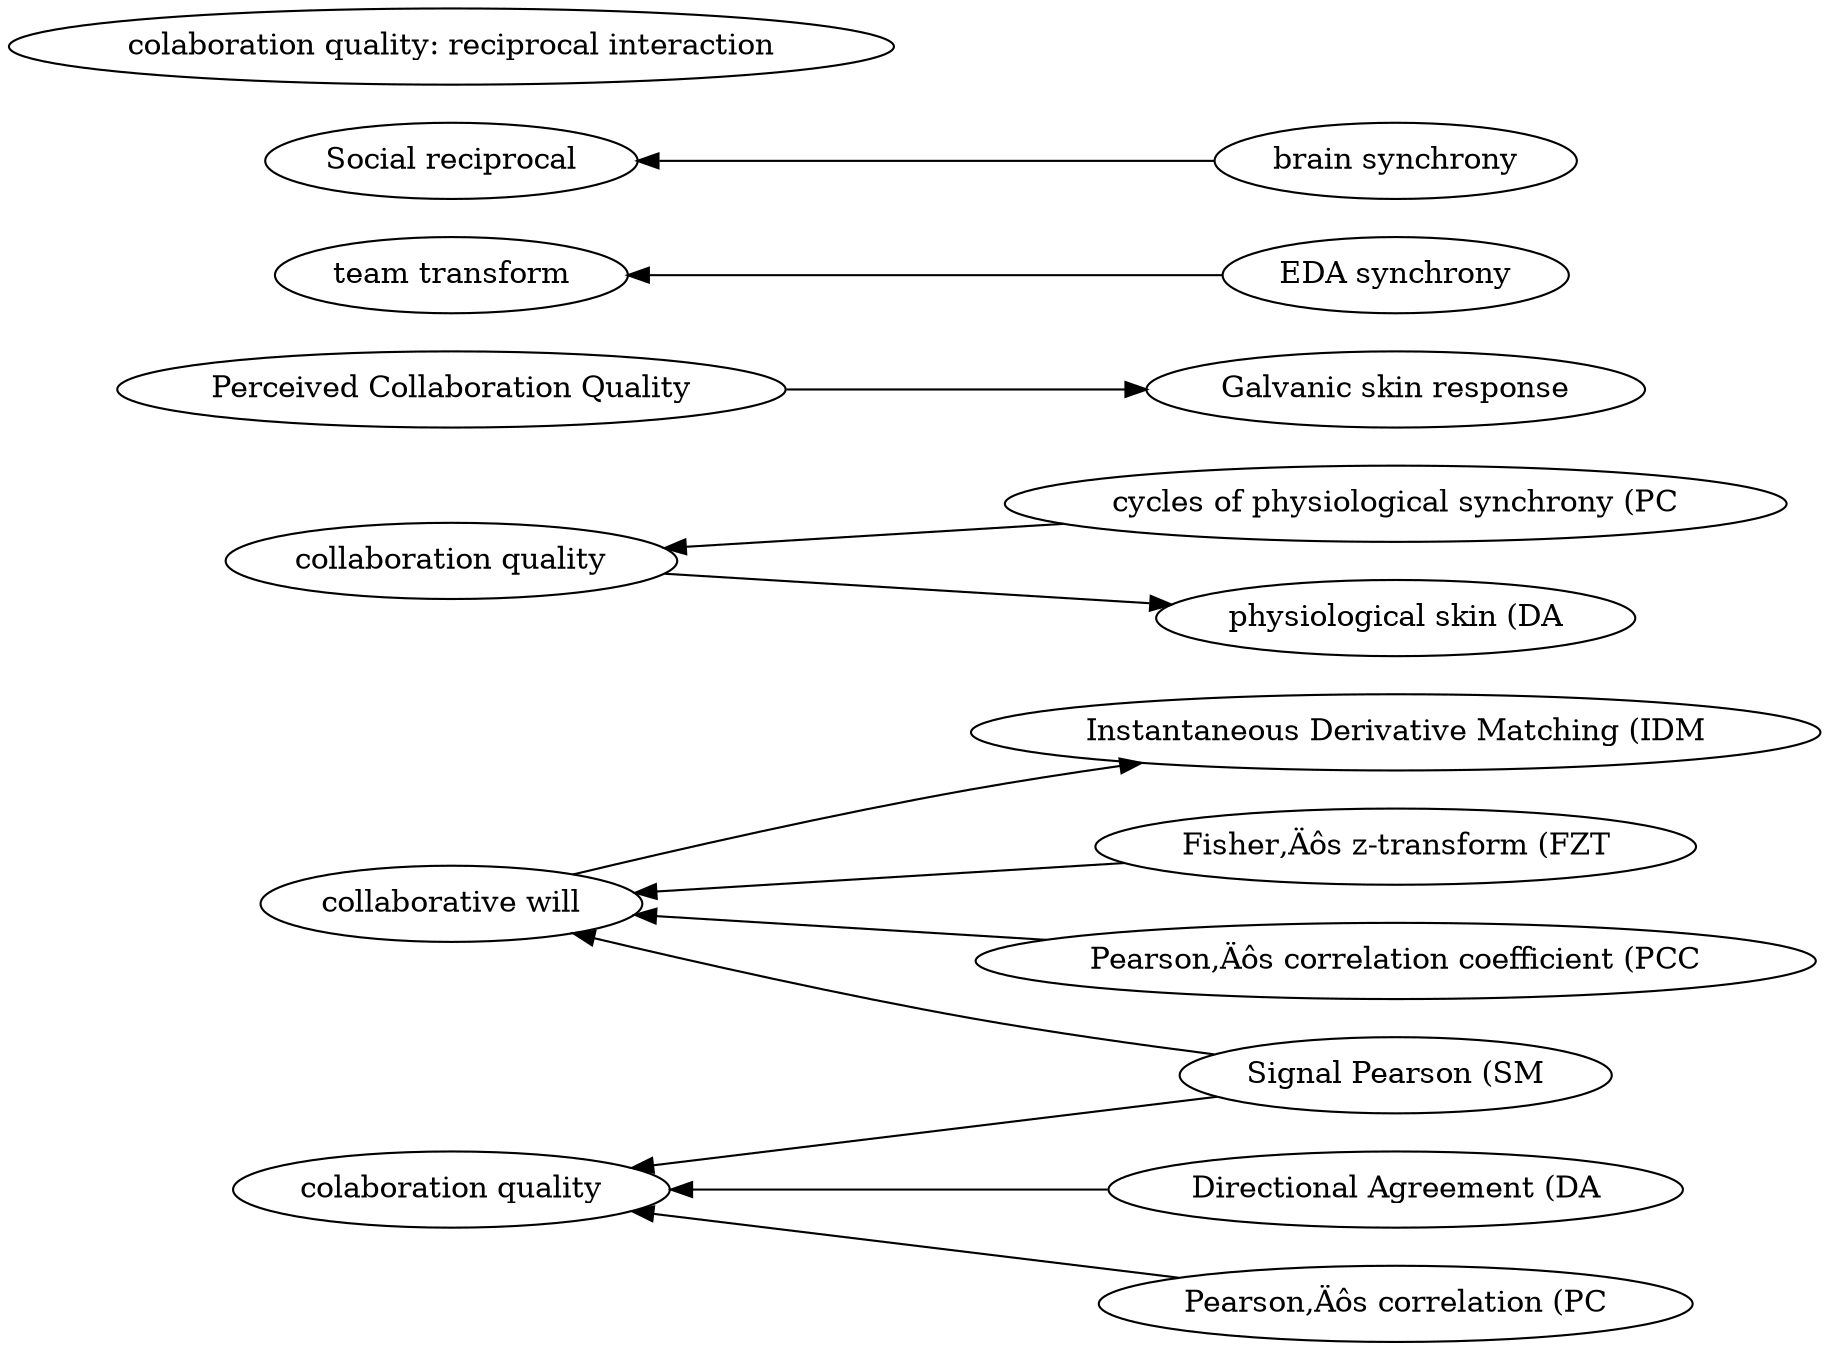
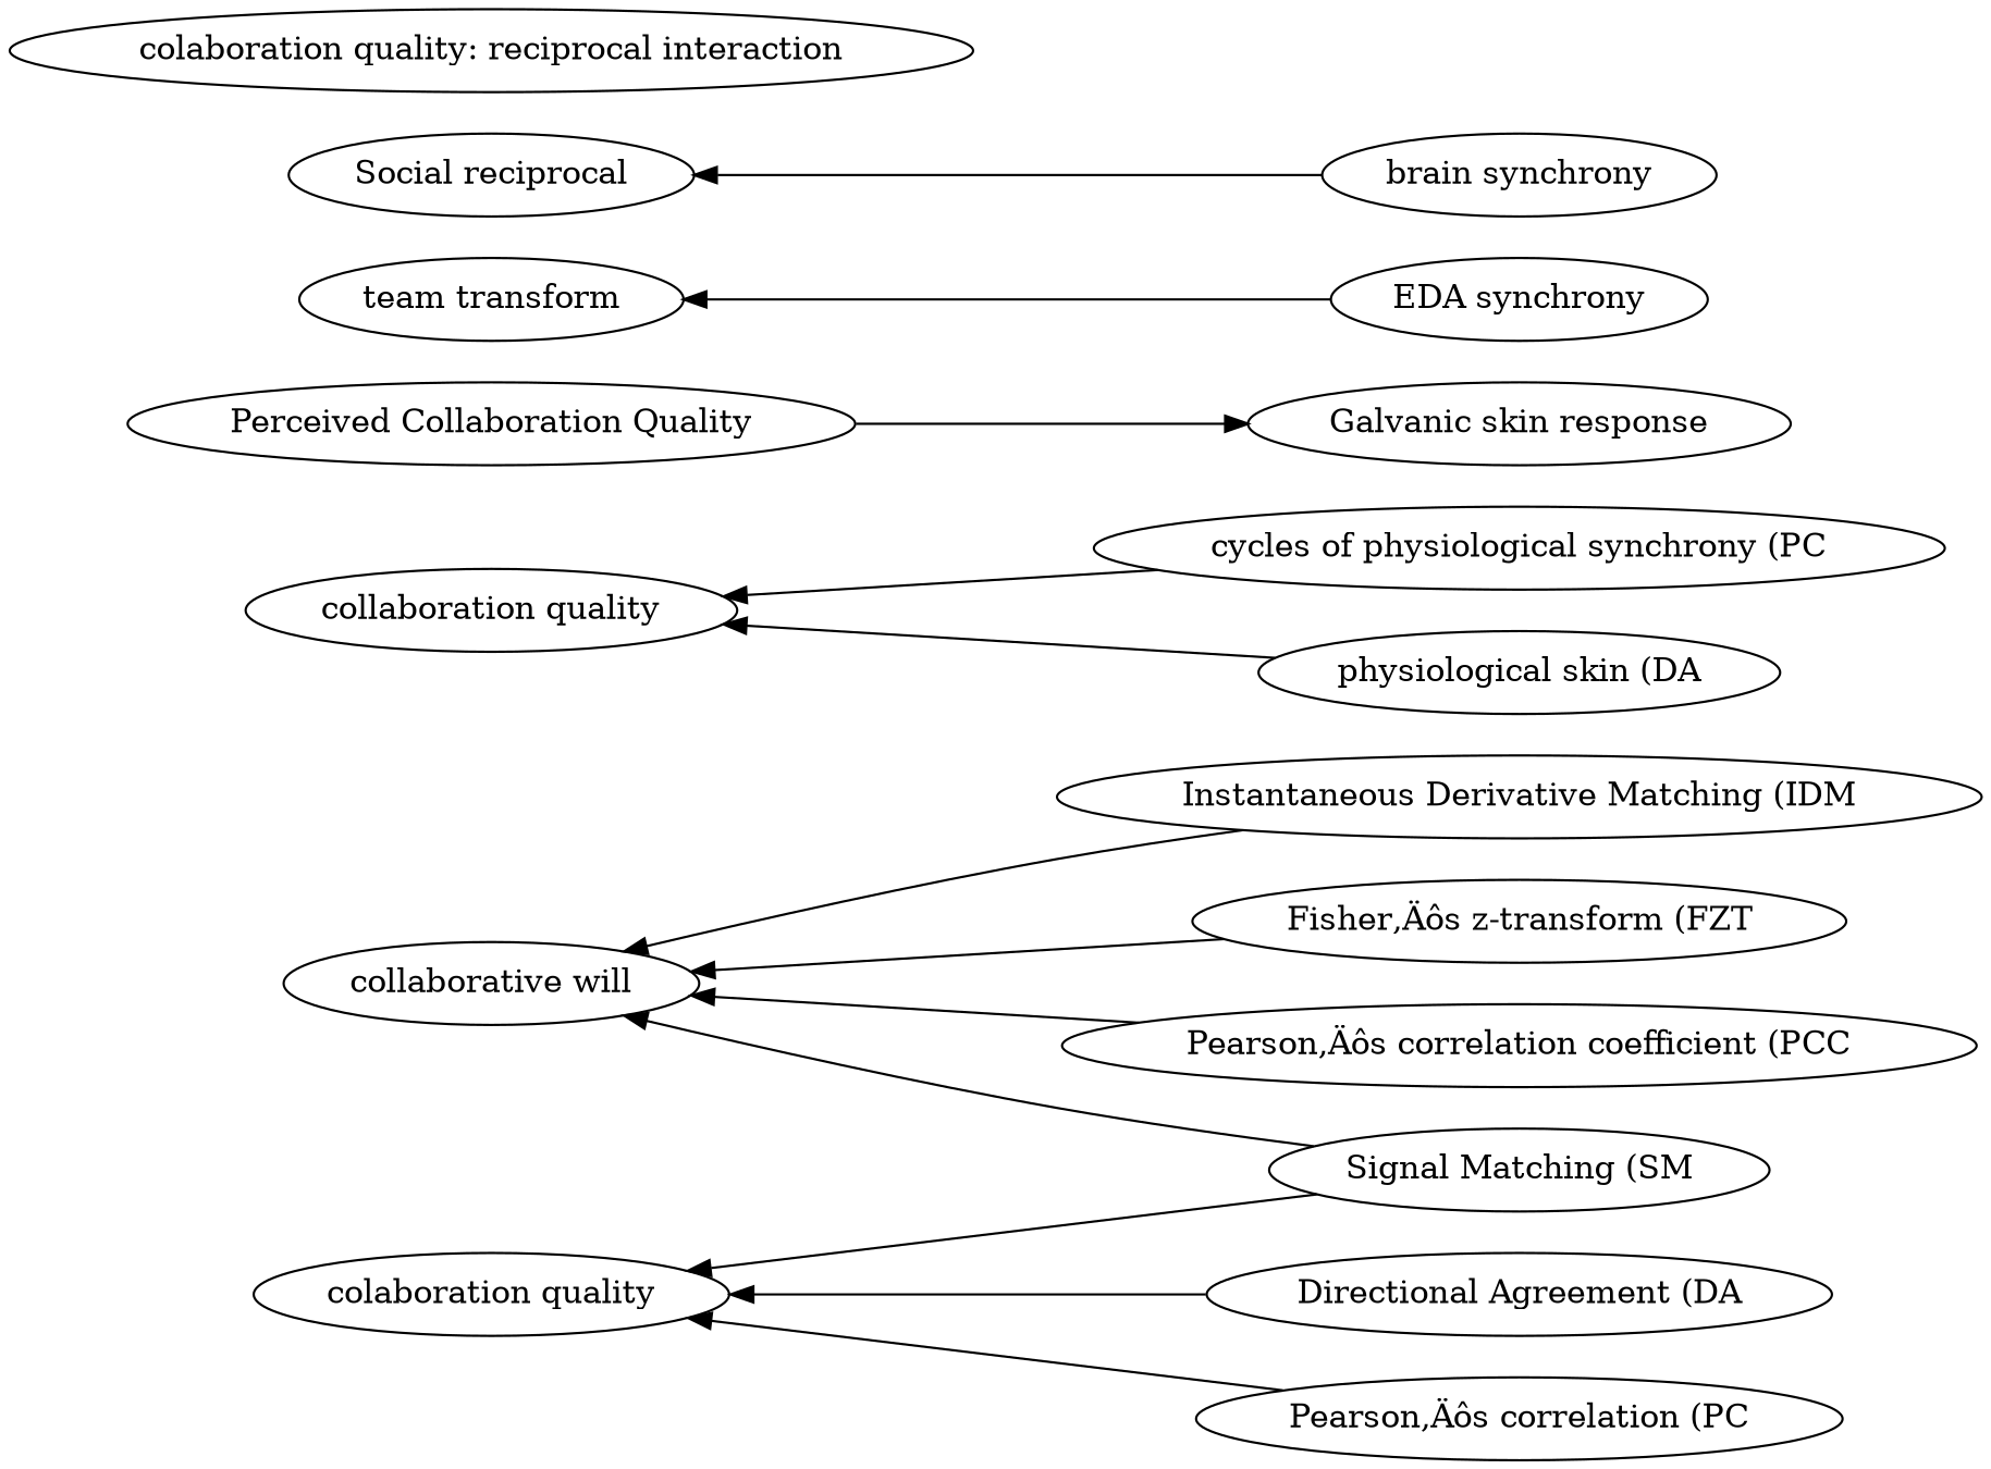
  digraph {
    rankdir=RL
    splines=true
    "Instantaneous Derivative Matching (IDM"
    "Directional Agreement (DA"
    "cycles of physiological synchrony (PC"
    "Fisher‚Äôs z-transform (FZT"
    "Galvanic skin response"
    "Pearson‚Äôs correlation (PC"
    n7 [label="physiological skin (DA"]
-   "Signal Matching (SM" [label="Signal Pearson (SM"]
+   "Signal Matching (SM"
    "EDA synchrony"
    "brain synchrony"
    "Pearson‚Äôs correlation coefficient (PCC"
    n12 [label="Social reciprocal"]
    "colaboration quality: reciprocal interaction"
    n14 [label="team transform"]
    "collaboration quality"
    "Perceived Collaboration Quality"
    "collaborative will"
    "colaboration quality"
    subgraph sub_1 {
      rank=same
      "Instantaneous Derivative Matching (IDM"
      "Directional Agreement (DA"
      "cycles of physiological synchrony (PC"
      "Fisher‚Äôs z-transform (FZT"
      "Galvanic skin response"
      "Pearson‚Äôs correlation (PC"
      n7
      "Signal Matching (SM"
      "EDA synchrony"
      "brain synchrony"
      "Pearson‚Äôs correlation coefficient (PCC"
    }
    subgraph sub_2 {
      rank=same
      n12
      "colaboration quality: reciprocal interaction"
      n14
      "collaboration quality"
      "Perceived Collaboration Quality"
      "collaborative will"
    }
-   "collaborative will" -> "Instantaneous Derivative Matching (IDM"
+   "Instantaneous Derivative Matching (IDM" -> "collaborative will"
    "Directional Agreement (DA" -> "colaboration quality" [headport=" reciprocal interaction"]
    "cycles of physiological synchrony (PC" -> "collaboration quality"
    "Fisher‚Äôs z-transform (FZT" -> "collaborative will"
    "Pearson‚Äôs correlation (PC" -> "colaboration quality" [headport=" reciprocal interaction"]
-   "collaboration quality" -> n7
+   n7 -> "collaboration quality"
    "Signal Matching (SM" -> "collaborative will"
    "Signal Matching (SM" -> "colaboration quality" [headport=" reciprocal interaction"]
    "EDA synchrony" -> n14
    "brain synchrony" -> n12
    "Pearson‚Äôs correlation coefficient (PCC" -> "collaborative will"
    "Perceived Collaboration Quality" -> "Galvanic skin response"
  }
